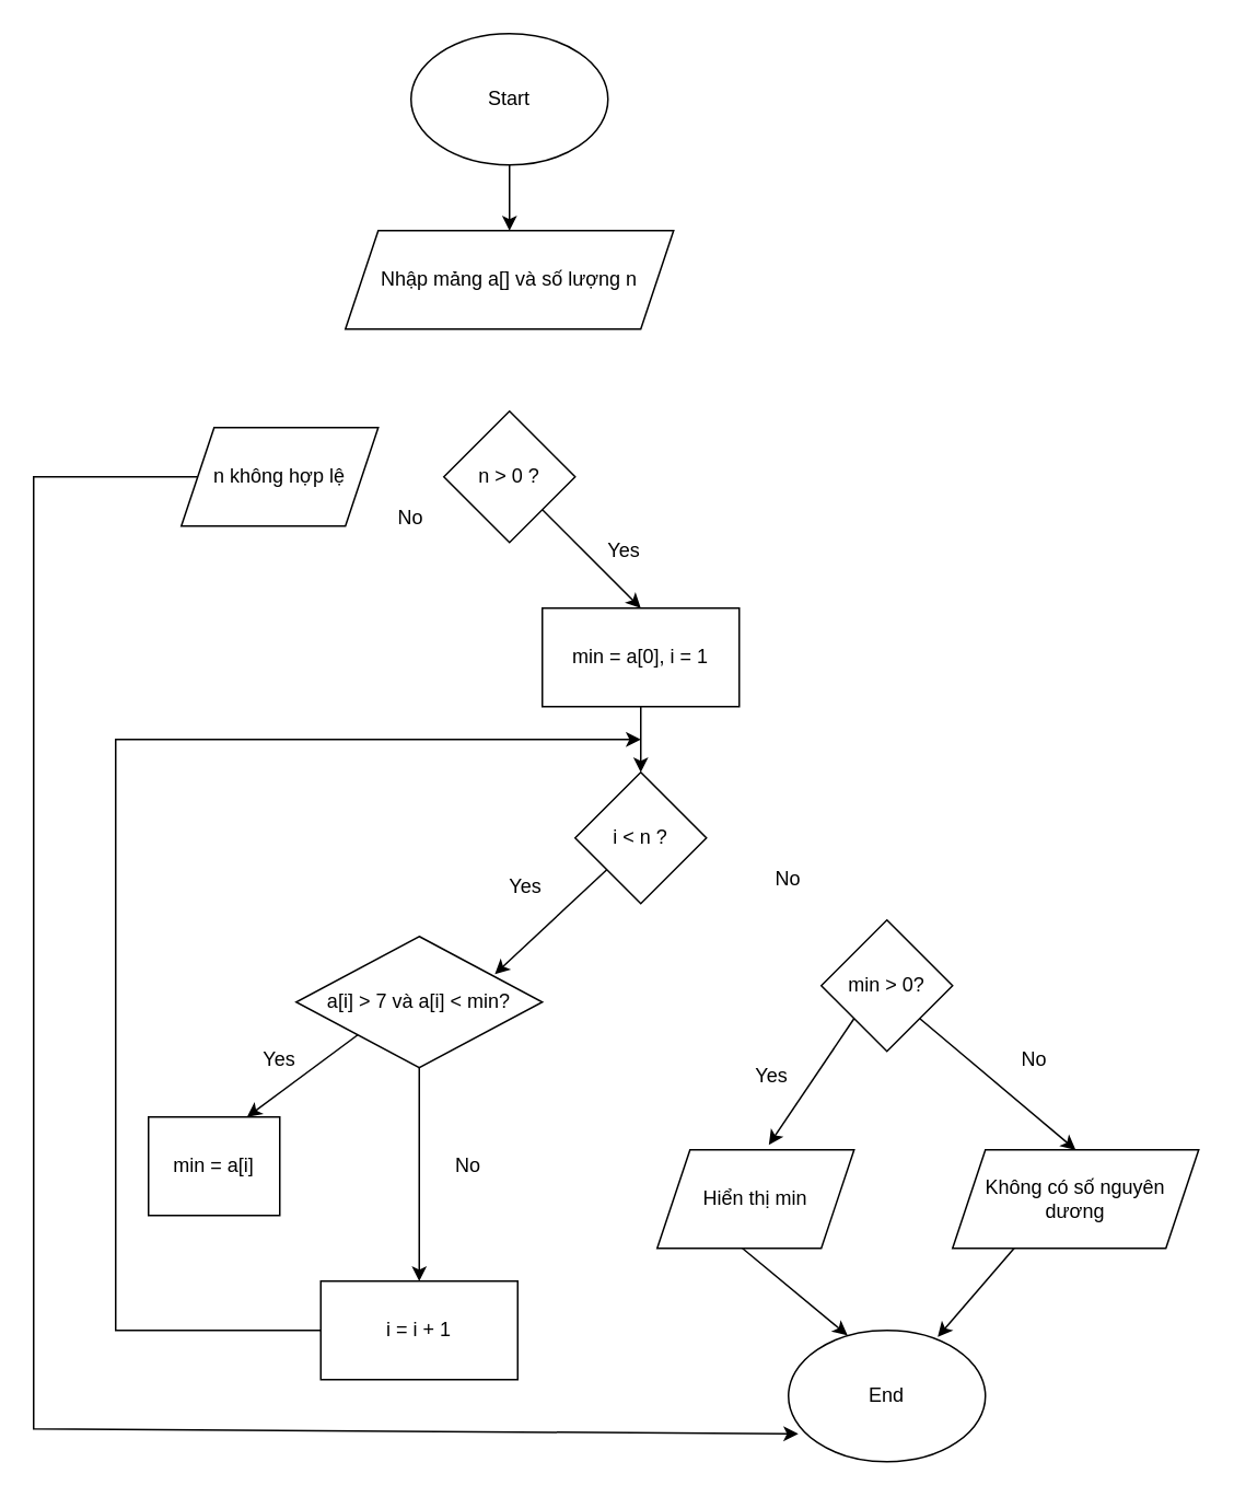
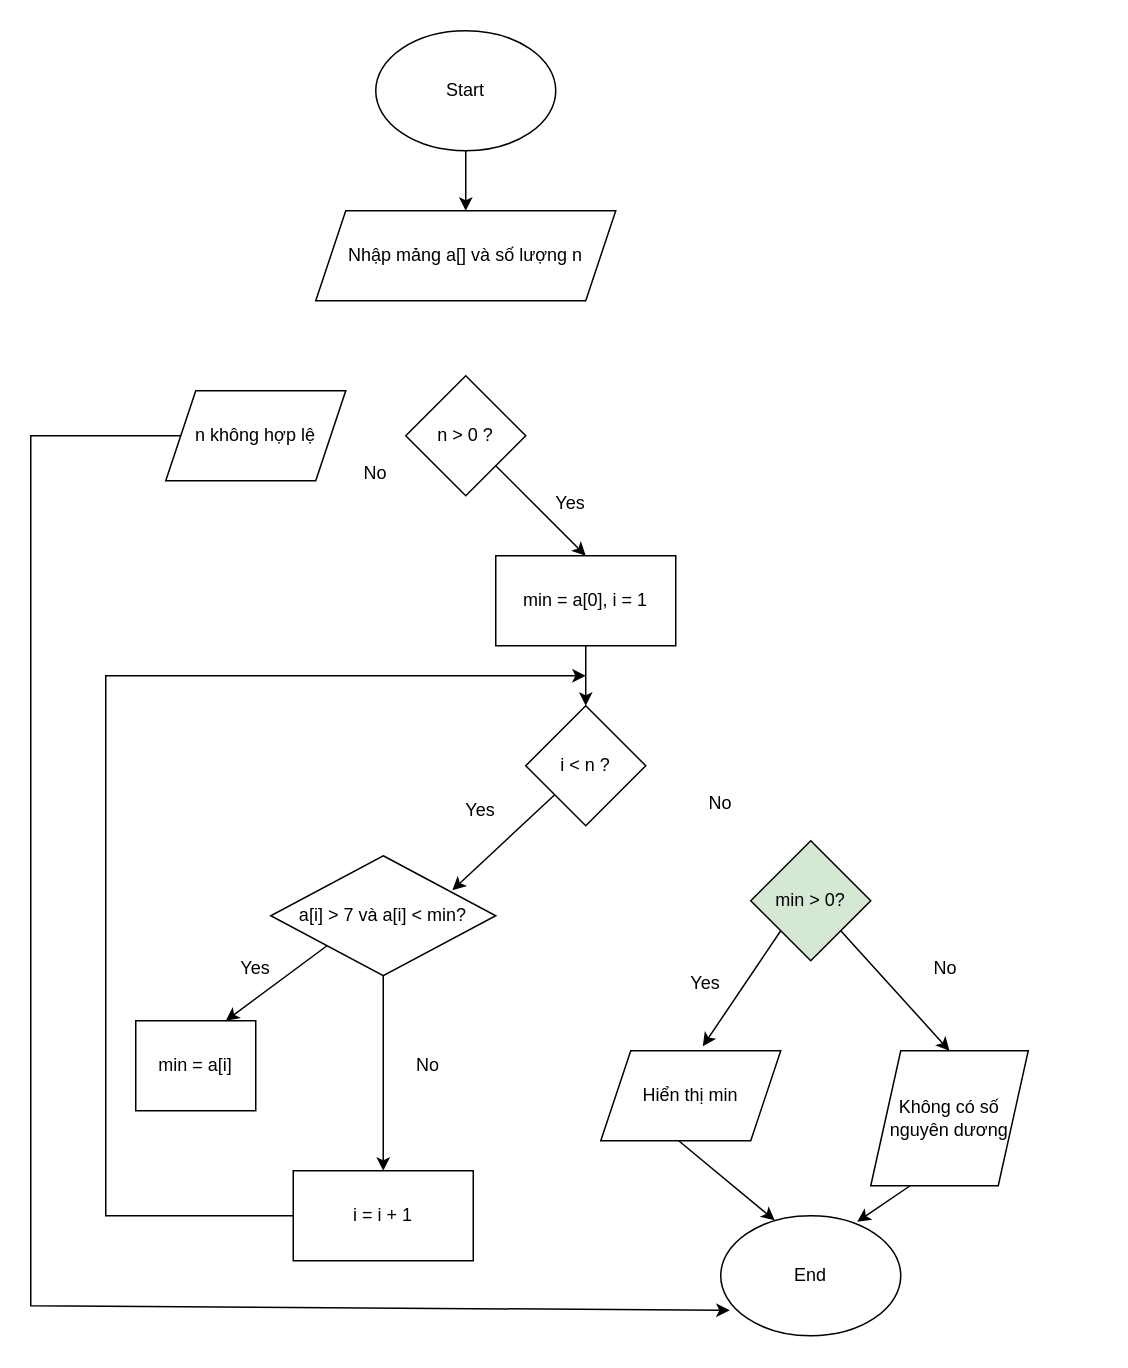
  <mxCell id="0" />
  <mxCell id="1" parent="0" />
  <mxCell id="2" value="Start" style="ellipse;whiteSpace=wrap;html=1;" vertex="1" parent="1"><mxGeometry x="250" y="20" width="120" height="80" as="geometry" /></mxCell>
  <mxCell id="3" value="&lt;span class=&quot;hljs-selector-tag&quot;&gt;Nh&lt;/span&gt;ậ&lt;span class=&quot;hljs-selector-tag&quot;&gt;p&lt;/span&gt; &lt;span class=&quot;hljs-selector-tag&quot;&gt;m&lt;/span&gt;ả&lt;span class=&quot;hljs-selector-tag&quot;&gt;ng&lt;/span&gt; &lt;span class=&quot;hljs-selector-tag&quot;&gt;a&lt;/span&gt;&lt;span class=&quot;hljs-selector-attr&quot;&gt;[]&lt;/span&gt; &lt;span class=&quot;hljs-selector-tag&quot;&gt;v&lt;/span&gt;à &lt;span class=&quot;hljs-selector-tag&quot;&gt;s&lt;/span&gt;ố &lt;span class=&quot;hljs-selector-tag&quot;&gt;l&lt;/span&gt;ượ&lt;span class=&quot;hljs-selector-tag&quot;&gt;ng&lt;/span&gt; &lt;span class=&quot;hljs-selector-tag&quot;&gt;n&lt;/span&gt;" style="shape=parallelogram;perimeter=parallelogramPerimeter;whiteSpace=wrap;html=1;fixedSize=1;" vertex="1" parent="1"><mxGeometry x="210" y="140" width="200" height="60" as="geometry" /></mxCell>
  <mxCell id="4" value="n &amp;gt; 0 ?" style="rhombus;whiteSpace=wrap;html=1;" vertex="1" parent="1"><mxGeometry x="270" y="250" width="80" height="80" as="geometry" /></mxCell>
  <mxCell id="5" value="n không hợp lệ" style="shape=parallelogram;perimeter=parallelogramPerimeter;whiteSpace=wrap;html=1;fixedSize=1;" vertex="1" parent="1"><mxGeometry x="110" y="260" width="120" height="60" as="geometry" /></mxCell>
  <mxCell id="6" style="edgeStyle=orthogonalEdgeStyle;rounded=0;orthogonalLoop=1;jettySize=auto;html=1;exitX=0.5;exitY=1;exitDx=0;exitDy=0;" edge="1" parent="1" source="5" target="5"><mxGeometry relative="1" as="geometry" /></mxCell>
  <mxCell id="7" value="&lt;span class=&quot;hljs-selector-tag&quot;&gt;min&lt;/span&gt; = &lt;span class=&quot;hljs-selector-tag&quot;&gt;a&lt;/span&gt;&lt;span class=&quot;hljs-selector-attr&quot;&gt;[0]&lt;/span&gt;, &lt;span class=&quot;hljs-selector-tag&quot;&gt;i&lt;/span&gt; = &lt;span class=&quot;hljs-number&quot;&gt;1&lt;/span&gt;" style="rounded=0;whiteSpace=wrap;html=1;" vertex="1" parent="1"><mxGeometry x="330" y="370" width="120" height="60" as="geometry" /></mxCell>
  <mxCell id="8" value="&lt;span class=&quot;hljs-selector-tag&quot;&gt;i&lt;/span&gt; &amp;lt; &lt;span class=&quot;hljs-selector-tag&quot;&gt;n&lt;/span&gt; ?" style="rhombus;whiteSpace=wrap;html=1;" vertex="1" parent="1"><mxGeometry x="350" y="470" width="80" height="80" as="geometry" /></mxCell>
  <mxCell id="9" value="&lt;span class=&quot;hljs-selector-tag&quot;&gt;a&lt;/span&gt;&lt;span class=&quot;hljs-selector-attr&quot;&gt;[i]&lt;/span&gt; &amp;gt; &lt;span class=&quot;hljs-number&quot;&gt;7&lt;/span&gt; &lt;span class=&quot;hljs-selector-tag&quot;&gt;v&lt;/span&gt;à &lt;span class=&quot;hljs-selector-tag&quot;&gt;a&lt;/span&gt;&lt;span class=&quot;hljs-selector-attr&quot;&gt;[i]&lt;/span&gt; &amp;lt; &lt;span class=&quot;hljs-selector-tag&quot;&gt;min&lt;/span&gt;?" style="rhombus;whiteSpace=wrap;html=1;" vertex="1" parent="1"><mxGeometry x="180" y="570" width="150" height="80" as="geometry" /></mxCell>
- <mxCell id="10" value="&lt;span class=&quot;hljs-selector-tag&quot;&gt;min&lt;/span&gt; &amp;gt; &lt;span class=&quot;hljs-number&quot;&gt;0&lt;/span&gt;?" style="rhombus;whiteSpace=wrap;html=1;" vertex="1" parent="1"><mxGeometry x="500" y="560" width="80" height="80" as="geometry" /></mxCell>
+ <mxCell id="10" value="&lt;span class=&quot;hljs-selector-tag&quot;&gt;min&lt;/span&gt; &amp;gt; &lt;span class=&quot;hljs-number&quot;&gt;0&lt;/span&gt;?" style="rhombus;whiteSpace=wrap;html=1;fillColor=#d5e8d4;" vertex="1" parent="1"><mxGeometry x="500" y="560" width="80" height="80" as="geometry" /></mxCell>
  <mxCell id="11" value="&lt;span class=&quot;hljs-selector-tag&quot;&gt;min&lt;/span&gt; = &lt;span class=&quot;hljs-selector-tag&quot;&gt;a&lt;/span&gt;&lt;span class=&quot;hljs-selector-attr&quot;&gt;[i]&lt;/span&gt;" style="rounded=0;whiteSpace=wrap;html=1;" vertex="1" parent="1"><mxGeometry x="90" y="680" width="80" height="60" as="geometry" /></mxCell>
  <mxCell id="12" value="&lt;span class=&quot;hljs-selector-tag&quot;&gt;i&lt;/span&gt; = &lt;span class=&quot;hljs-selector-tag&quot;&gt;i&lt;/span&gt; + &lt;span class=&quot;hljs-number&quot;&gt;1&lt;/span&gt;" style="rounded=0;whiteSpace=wrap;html=1;" vertex="1" parent="1"><mxGeometry x="195" y="780" width="120" height="60" as="geometry" /></mxCell>
  <mxCell id="13" value="Hiển thị min" style="shape=parallelogram;perimeter=parallelogramPerimeter;whiteSpace=wrap;html=1;fixedSize=1;" vertex="1" parent="1"><mxGeometry x="400" y="700" width="120" height="60" as="geometry" /></mxCell>
- <mxCell id="14" value="Không có số nguyên dương" style="shape=parallelogram;perimeter=parallelogramPerimeter;whiteSpace=wrap;html=1;fixedSize=1;" vertex="1" parent="1"><mxGeometry x="580" y="700" width="150" height="60" as="geometry" /></mxCell>
+ <mxCell id="14" value="Không có số nguyên dương" style="shape=parallelogram;perimeter=parallelogramPerimeter;whiteSpace=wrap;html=1;fixedSize=1;" vertex="1" parent="1"><mxGeometry x="580" y="700" width="105" height="90" as="geometry" /></mxCell>
  <mxCell id="15" value="End" style="ellipse;whiteSpace=wrap;html=1;" vertex="1" parent="1"><mxGeometry x="480" y="810" width="120" height="80" as="geometry" /></mxCell>
  <mxCell id="16" value="" style="endArrow=classic;html=1;rounded=0;exitX=0.5;exitY=1;exitDx=0;exitDy=0;entryX=0.5;entryY=0;entryDx=0;entryDy=0;" edge="1" parent="1" source="2" target="3"><mxGeometry width="50" height="50" relative="1" as="geometry"><mxPoint x="210" y="190" as="sourcePoint" /><mxPoint x="260" y="140" as="targetPoint" /></mxGeometry></mxCell>
  <mxCell id="17" value="" style="endArrow=classic;html=1;rounded=0;entryX=0.5;entryY=0;entryDx=0;entryDy=0;exitX=1;exitY=1;exitDx=0;exitDy=0;" edge="1" parent="1" source="4" target="7"><mxGeometry width="50" height="50" relative="1" as="geometry"><mxPoint x="210" y="400" as="sourcePoint" /><mxPoint x="260" y="350" as="targetPoint" /></mxGeometry></mxCell>
  <mxCell id="18" value="" style="endArrow=classic;html=1;rounded=0;exitX=0.5;exitY=1;exitDx=0;exitDy=0;entryX=0.5;entryY=0;entryDx=0;entryDy=0;" edge="1" parent="1" source="7" target="8"><mxGeometry width="50" height="50" relative="1" as="geometry"><mxPoint x="210" y="490" as="sourcePoint" /><mxPoint x="260" y="440" as="targetPoint" /></mxGeometry></mxCell>
  <mxCell id="19" value="" style="endArrow=classic;html=1;rounded=0;entryX=0.807;entryY=0.288;entryDx=0;entryDy=0;entryPerimeter=0;" edge="1" parent="1" source="8" target="9"><mxGeometry width="50" height="50" relative="1" as="geometry"><mxPoint x="210" y="700" as="sourcePoint" /><mxPoint x="260" y="650" as="targetPoint" /></mxGeometry></mxCell>
  <mxCell id="20" value="" style="endArrow=classic;html=1;rounded=0;exitX=0.5;exitY=1;exitDx=0;exitDy=0;entryX=0.5;entryY=0;entryDx=0;entryDy=0;" edge="1" parent="1" source="9" target="12"><mxGeometry width="50" height="50" relative="1" as="geometry"><mxPoint x="210" y="770" as="sourcePoint" /><mxPoint x="260" y="720" as="targetPoint" /></mxGeometry></mxCell>
  <mxCell id="21" value="" style="endArrow=classic;html=1;rounded=0;exitX=0;exitY=1;exitDx=0;exitDy=0;entryX=0.75;entryY=0;entryDx=0;entryDy=0;" edge="1" parent="1" source="9" target="11"><mxGeometry width="50" height="50" relative="1" as="geometry"><mxPoint x="210" y="770" as="sourcePoint" /><mxPoint x="260" y="720" as="targetPoint" /></mxGeometry></mxCell>
  <mxCell id="22" value="" style="endArrow=classic;html=1;rounded=0;exitX=1;exitY=1;exitDx=0;exitDy=0;entryX=0.5;entryY=0;entryDx=0;entryDy=0;" edge="1" parent="1" source="10" target="14"><mxGeometry width="50" height="50" relative="1" as="geometry"><mxPoint x="310" y="770" as="sourcePoint" /><mxPoint x="360" y="720" as="targetPoint" /></mxGeometry></mxCell>
  <mxCell id="23" value="" style="endArrow=classic;html=1;rounded=0;entryX=0.567;entryY=-0.05;entryDx=0;entryDy=0;entryPerimeter=0;exitX=0;exitY=1;exitDx=0;exitDy=0;" edge="1" parent="1" source="10" target="13"><mxGeometry width="50" height="50" relative="1" as="geometry"><mxPoint x="430" y="680" as="sourcePoint" /><mxPoint x="360" y="720" as="targetPoint" /></mxGeometry></mxCell>
  <mxCell id="24" value="" style="endArrow=classic;html=1;rounded=0;exitX=0.433;exitY=1;exitDx=0;exitDy=0;exitPerimeter=0;entryX=0.3;entryY=0.038;entryDx=0;entryDy=0;entryPerimeter=0;" edge="1" parent="1" source="13" target="15"><mxGeometry width="50" height="50" relative="1" as="geometry"><mxPoint x="310" y="770" as="sourcePoint" /><mxPoint x="360" y="720" as="targetPoint" /></mxGeometry></mxCell>
  <mxCell id="25" value="" style="endArrow=classic;html=1;rounded=0;exitX=0.25;exitY=1;exitDx=0;exitDy=0;entryX=0.758;entryY=0.05;entryDx=0;entryDy=0;entryPerimeter=0;" edge="1" parent="1" source="14" target="15"><mxGeometry width="50" height="50" relative="1" as="geometry"><mxPoint x="310" y="770" as="sourcePoint" /><mxPoint x="360" y="720" as="targetPoint" /></mxGeometry></mxCell>
  <mxCell id="26" value="" style="endArrow=classic;html=1;rounded=0;exitX=0;exitY=0.5;exitDx=0;exitDy=0;entryX=0.05;entryY=0.788;entryDx=0;entryDy=0;entryPerimeter=0;" edge="1" parent="1" source="5" target="15"><mxGeometry width="50" height="50" relative="1" as="geometry"><mxPoint x="310" y="480" as="sourcePoint" /><mxPoint x="370" y="790" as="targetPoint" /><Array as="points"><mxPoint x="20" y="290" /><mxPoint x="20" y="870" /></Array></mxGeometry></mxCell>
  <mxCell id="27" value="No" style="text;html=1;align=center;verticalAlign=middle;whiteSpace=wrap;rounded=0;" vertex="1" parent="1"><mxGeometry x="220" y="300" width="60" height="30" as="geometry" /></mxCell>
  <mxCell id="28" value="Yes" style="text;html=1;align=center;verticalAlign=middle;whiteSpace=wrap;rounded=0;" vertex="1" parent="1"><mxGeometry x="350" y="320" width="60" height="30" as="geometry" /></mxCell>
  <mxCell id="29" value="Yes" style="text;html=1;align=center;verticalAlign=middle;whiteSpace=wrap;rounded=0;" vertex="1" parent="1"><mxGeometry x="290" y="525" width="60" height="30" as="geometry" /></mxCell>
  <mxCell id="30" value="No" style="text;html=1;align=center;verticalAlign=middle;whiteSpace=wrap;rounded=0;" vertex="1" parent="1"><mxGeometry x="450" y="520" width="60" height="30" as="geometry" /></mxCell>
  <mxCell id="31" value="No" style="text;html=1;align=center;verticalAlign=middle;whiteSpace=wrap;rounded=0;" vertex="1" parent="1"><mxGeometry x="600" y="630" width="60" height="30" as="geometry" /></mxCell>
  <mxCell id="32" value="No" style="text;html=1;align=center;verticalAlign=middle;whiteSpace=wrap;rounded=0;" vertex="1" parent="1"><mxGeometry x="255" y="695" width="60" height="30" as="geometry" /></mxCell>
  <mxCell id="33" value="Yes" style="text;html=1;align=center;verticalAlign=middle;whiteSpace=wrap;rounded=0;" vertex="1" parent="1"><mxGeometry x="140" y="630" width="60" height="30" as="geometry" /></mxCell>
  <mxCell id="34" value="Yes" style="text;html=1;align=center;verticalAlign=middle;whiteSpace=wrap;rounded=0;" vertex="1" parent="1"><mxGeometry x="440" y="640" width="60" height="30" as="geometry" /></mxCell>
  <mxCell id="35" value="" style="endArrow=classic;html=1;rounded=0;exitX=0;exitY=0.5;exitDx=0;exitDy=0;" edge="1" parent="1" source="12"><mxGeometry width="50" height="50" relative="1" as="geometry"><mxPoint x="310" y="720" as="sourcePoint" /><mxPoint x="390" y="450" as="targetPoint" /><Array as="points"><mxPoint x="70" y="810" /><mxPoint x="70" y="450" /></Array></mxGeometry></mxCell>
